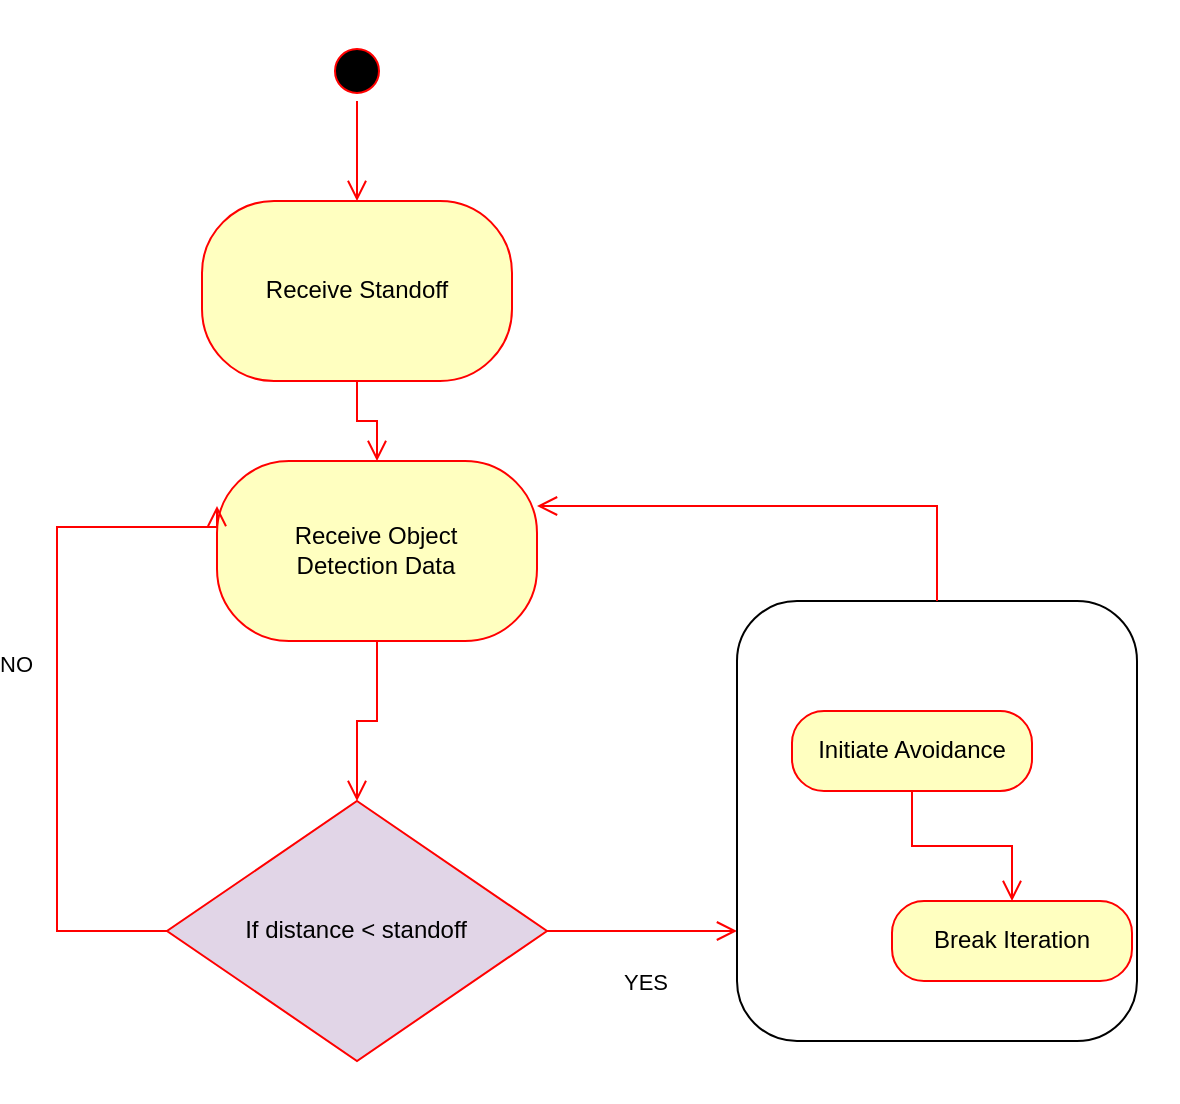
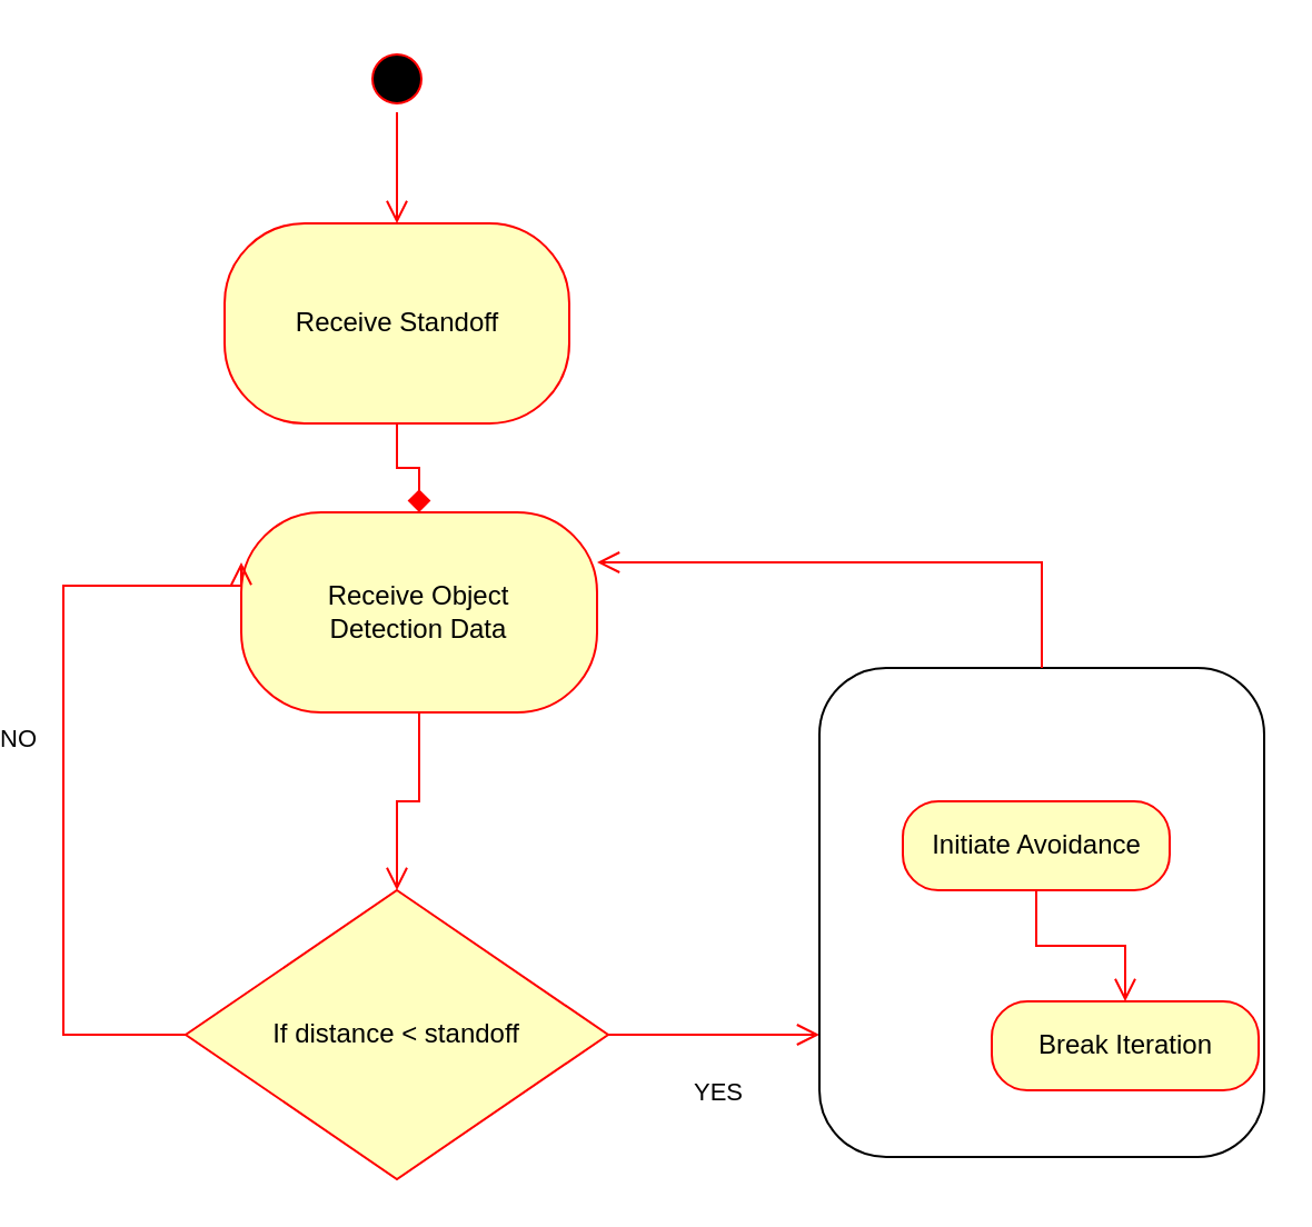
  <mxCell id="0" />
  <mxCell id="1" parent="0" />
  <mxCell id="2" value="" style="ellipse;html=1;shape=startState;fillColor=#000000;strokeColor=#ff0000;" vertex="1" parent="1"><mxGeometry x="155" y="20" width="30" height="30" as="geometry" /></mxCell>
  <mxCell id="3" value="" style="edgeStyle=orthogonalEdgeStyle;html=1;verticalAlign=bottom;endArrow=open;endSize=8;strokeColor=#ff0000;rounded=0;entryX=0.5;entryY=0;entryDx=0;entryDy=0;" edge="1" source="2" parent="1" target="4"><mxGeometry relative="1" as="geometry"><mxPoint x="187.5" y="110" as="targetPoint" /></mxGeometry></mxCell>
  <mxCell id="4" value="Receive Standoff" style="rounded=1;whiteSpace=wrap;html=1;arcSize=40;fontColor=#000000;fillColor=#ffffc0;strokeColor=#ff0000;" vertex="1" parent="1"><mxGeometry x="92.5" y="100" width="155" height="90" as="geometry" /></mxCell>
- <mxCell id="5" value="" style="edgeStyle=orthogonalEdgeStyle;html=1;verticalAlign=bottom;endArrow=open;endSize=8;strokeColor=#ff0000;rounded=0;entryX=0.5;entryY=0;entryDx=0;entryDy=0;" edge="1" source="4" parent="1" target="6"><mxGeometry relative="1" as="geometry"><mxPoint x="170.5" y="270" as="targetPoint" /></mxGeometry></mxCell>
+ <mxCell id="5" value="" style="edgeStyle=orthogonalEdgeStyle;html=1;verticalAlign=bottom;endArrow=diamond;endSize=8;strokeColor=#ff0000;rounded=0;entryX=0.5;entryY=0;entryDx=0;entryDy=0;" edge="1" source="4" parent="1" target="6"><mxGeometry relative="1" as="geometry"><mxPoint x="170.5" y="270" as="targetPoint" /></mxGeometry></mxCell>
  <mxCell id="6" value="&lt;div&gt;Receive Object&lt;/div&gt;&lt;div&gt;Detection Data&lt;br&gt;&lt;/div&gt;" style="rounded=1;whiteSpace=wrap;html=1;arcSize=40;fontColor=#000000;fillColor=#ffffc0;strokeColor=#ff0000;" vertex="1" parent="1"><mxGeometry x="100" y="230" width="160" height="90" as="geometry" /></mxCell>
  <mxCell id="7" value="" style="edgeStyle=orthogonalEdgeStyle;html=1;verticalAlign=bottom;endArrow=open;endSize=8;strokeColor=#ff0000;rounded=0;entryX=0.5;entryY=0;entryDx=0;entryDy=0;" edge="1" source="6" parent="1" target="8"><mxGeometry relative="1" as="geometry"><mxPoint x="170" y="380" as="targetPoint" /></mxGeometry></mxCell>
- <mxCell id="8" value="If distance &amp;lt; standoff" style="rhombus;whiteSpace=wrap;html=1;fillColor=#e1d5e7;strokeColor=#ff0000;" vertex="1" parent="1"><mxGeometry x="75" y="400" width="190" height="130" as="geometry" /></mxCell>
+ <mxCell id="8" value="If distance &amp;lt; standoff" style="rhombus;whiteSpace=wrap;html=1;fillColor=#ffffc0;strokeColor=#ff0000;" vertex="1" parent="1"><mxGeometry x="75" y="400" width="190" height="130" as="geometry" /></mxCell>
  <mxCell id="9" value="NO" style="edgeStyle=orthogonalEdgeStyle;html=1;align=left;verticalAlign=bottom;endArrow=open;endSize=8;strokeColor=#ff0000;rounded=0;exitX=0;exitY=0.5;exitDx=0;exitDy=0;entryX=0;entryY=0.25;entryDx=0;entryDy=0;" edge="1" source="8" parent="1" target="6"><mxGeometry x="0.031" y="30" relative="1" as="geometry"><mxPoint x="90" y="220" as="targetPoint" /><Array as="points"><mxPoint x="20" y="465" /><mxPoint x="20" y="263" /></Array><mxPoint as="offset" /></mxGeometry></mxCell>
  <mxCell id="10" value="YES" style="edgeStyle=orthogonalEdgeStyle;html=1;align=left;verticalAlign=top;endArrow=open;endSize=8;strokeColor=#ff0000;rounded=0;exitX=1;exitY=0.5;exitDx=0;exitDy=0;entryX=0;entryY=0.75;entryDx=0;entryDy=0;" edge="1" source="8" parent="1" target="14"><mxGeometry x="-0.233" y="-12" relative="1" as="geometry"><mxPoint x="380" y="550" as="targetPoint" /><mxPoint x="1" y="1" as="offset" /></mxGeometry></mxCell>
- <mxCell id="11" value="Initiate Avoidance" style="rounded=1;whiteSpace=wrap;html=1;arcSize=40;fontColor=#000000;fillColor=#ffffc0;strokeColor=#ff0000;" vertex="1" parent="1"><mxGeometry x="387.5" y="355" width="120" height="40" as="geometry" /></mxCell>
+ <mxCell id="11" value="Initiate Avoidance" style="rounded=1;whiteSpace=wrap;html=1;arcSize=40;fontColor=#000000;fillColor=#ffffc0;strokeColor=#ff0000;" vertex="1" parent="1"><mxGeometry x="397.5" y="360" width="120" height="40" as="geometry" /></mxCell>
  <mxCell id="12" value="Break Iteration" style="rounded=1;whiteSpace=wrap;html=1;arcSize=40;fontColor=#000000;fillColor=#ffffc0;strokeColor=#ff0000;" vertex="1" parent="1"><mxGeometry x="437.5" y="450" width="120" height="40" as="geometry" /></mxCell>
  <mxCell id="13" value="" style="edgeStyle=orthogonalEdgeStyle;html=1;verticalAlign=bottom;endArrow=open;endSize=8;strokeColor=#ff0000;rounded=0;entryX=0.5;entryY=0;entryDx=0;entryDy=0;exitX=0.5;exitY=1;exitDx=0;exitDy=0;" edge="1" parent="1" source="11" target="12"><mxGeometry relative="1" as="geometry"><mxPoint x="77.5" y="370" as="targetPoint" /><mxPoint x="77.5" y="300" as="sourcePoint" /></mxGeometry></mxCell>
  <mxCell id="14" value="" style="rounded=1;whiteSpace=wrap;html=1;fillColor=none;" vertex="1" parent="1"><mxGeometry x="360" y="300" width="200" height="220" as="geometry" /></mxCell>
  <mxCell id="15" value="" style="edgeStyle=orthogonalEdgeStyle;html=1;verticalAlign=bottom;endArrow=open;endSize=8;strokeColor=#ff0000;rounded=0;entryX=1;entryY=0.25;entryDx=0;entryDy=0;exitX=0.5;exitY=0;exitDx=0;exitDy=0;" edge="1" parent="1" source="14" target="6"><mxGeometry relative="1" as="geometry"><mxPoint x="190" y="420" as="targetPoint" /><mxPoint x="190" y="350" as="sourcePoint" /></mxGeometry></mxCell>
